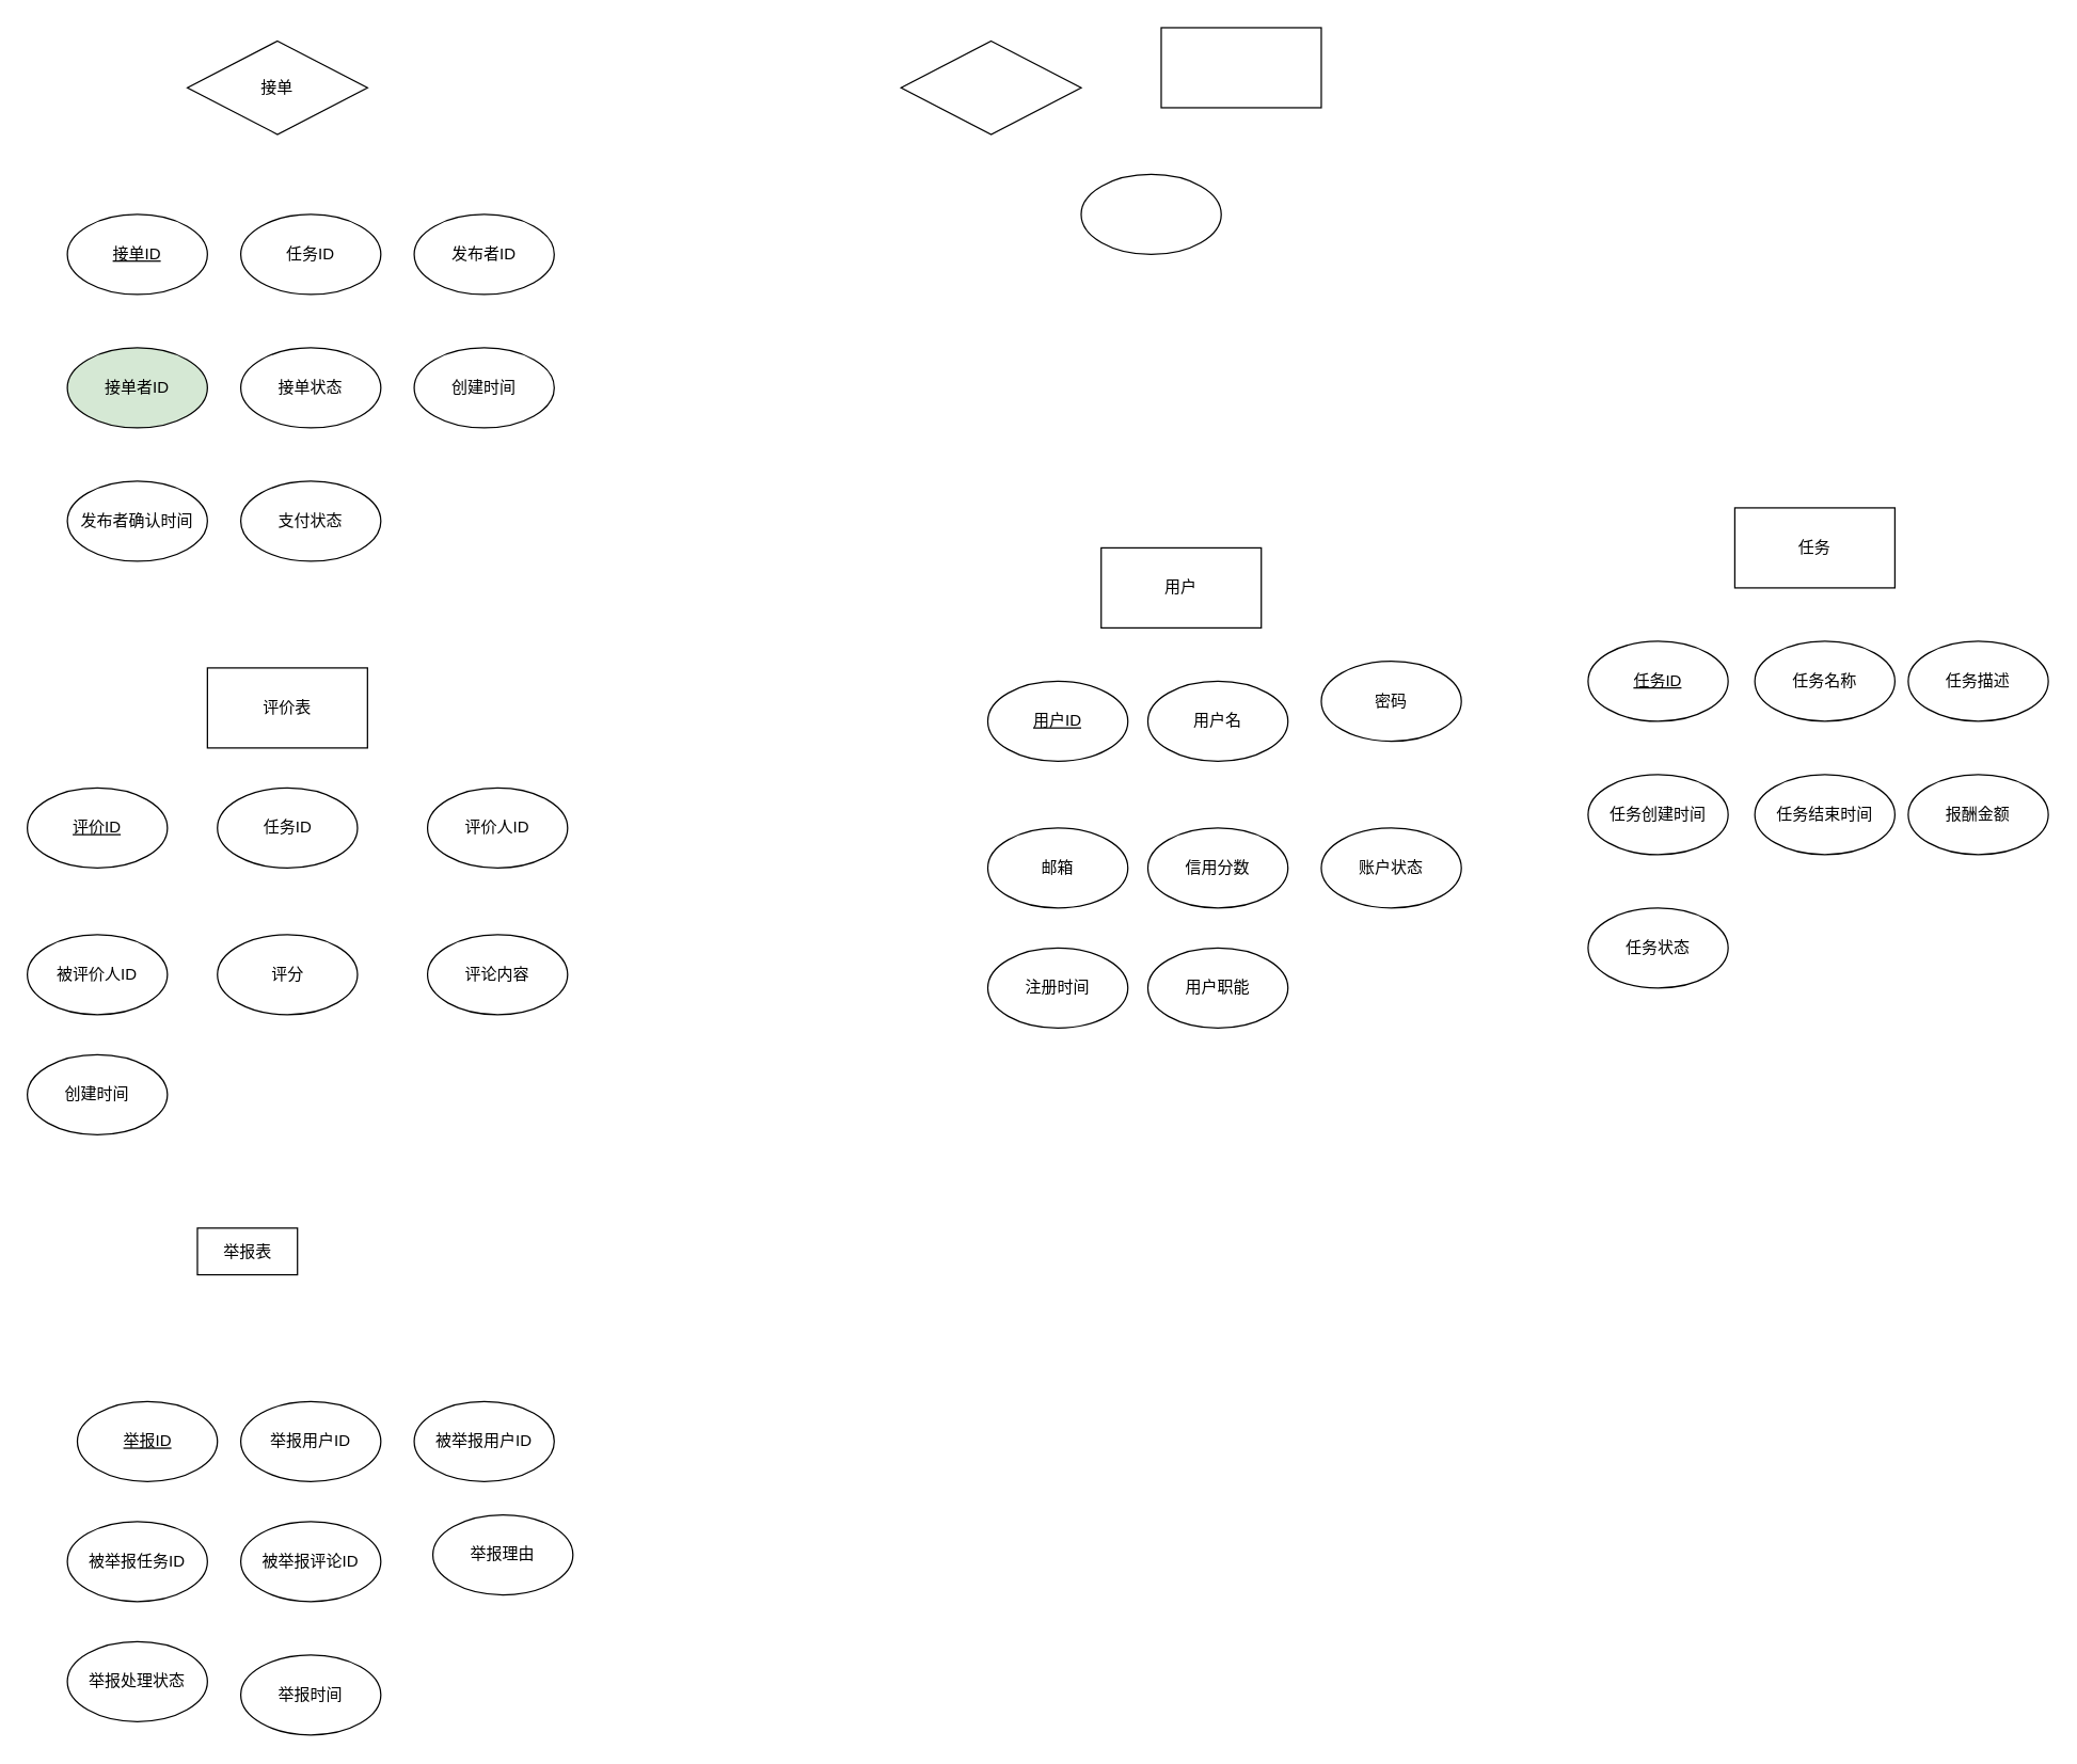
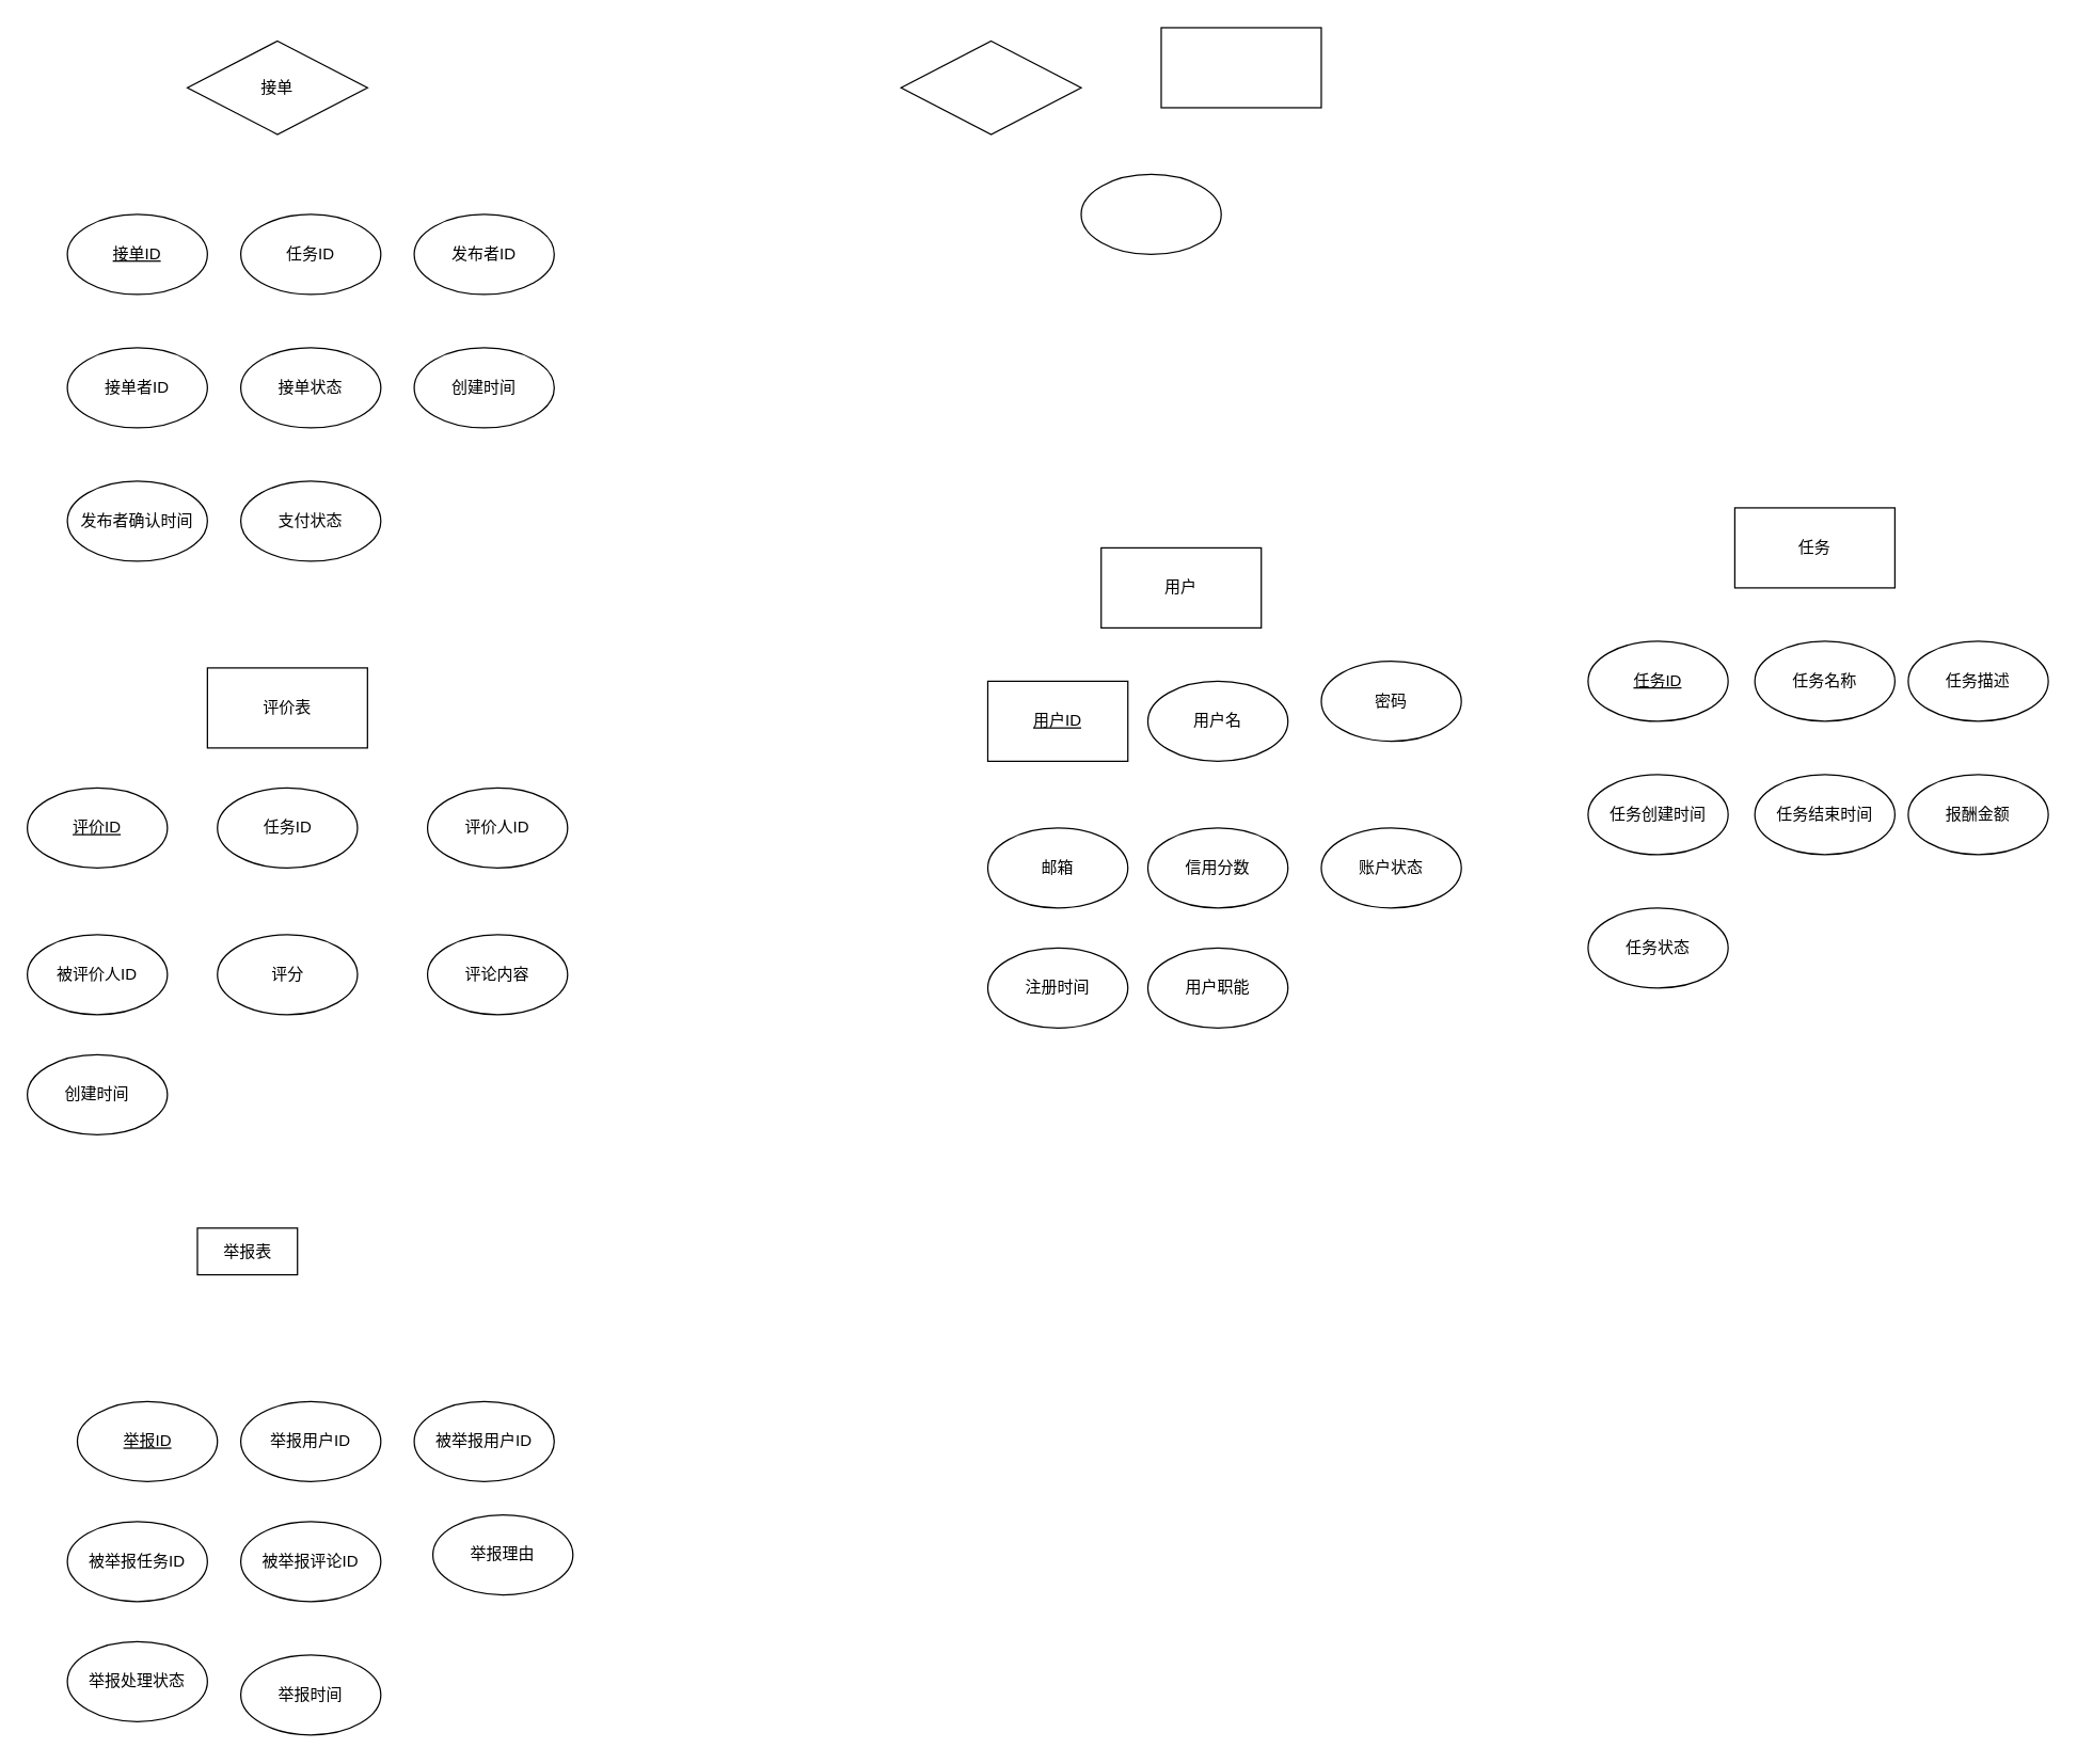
  <mxCell id="0" />
  <mxCell id="1" parent="0" />
  <mxCell id="2" value="" style="rounded=0;whiteSpace=wrap;html=1;" parent="1" vertex="1"><mxGeometry x="870" y="20" width="120" height="60" as="geometry" /></mxCell>
  <mxCell id="3" value="" style="ellipse;whiteSpace=wrap;html=1;" parent="1" vertex="1"><mxGeometry x="810" y="130" width="105" height="60" as="geometry" /></mxCell>
  <mxCell id="4" value="用户" style="rounded=0;whiteSpace=wrap;html=1;" parent="1" vertex="1"><mxGeometry x="825" y="410" width="120" height="60" as="geometry" /></mxCell>
- <mxCell id="5" value="&lt;u&gt;用户ID&lt;/u&gt;" style="ellipse;whiteSpace=wrap;html=1;" parent="1" vertex="1"><mxGeometry x="740" y="510" width="105" height="60" as="geometry" /></mxCell>
+ <mxCell id="5" value="&lt;u&gt;用户ID&lt;/u&gt;" style="whiteSpace=wrap;html=1;rounded=0;" parent="1" vertex="1"><mxGeometry x="740" y="510" width="105" height="60" as="geometry" /></mxCell>
  <mxCell id="6" value="用户名" style="ellipse;whiteSpace=wrap;html=1;" parent="1" vertex="1"><mxGeometry x="860" y="510" width="105" height="60" as="geometry" /></mxCell>
  <mxCell id="7" value="密码" style="ellipse;whiteSpace=wrap;html=1;" parent="1" vertex="1"><mxGeometry x="990" y="495" width="105" height="60" as="geometry" /></mxCell>
  <mxCell id="8" value="邮箱" style="ellipse;whiteSpace=wrap;html=1;" parent="1" vertex="1"><mxGeometry x="740" y="620" width="105" height="60" as="geometry" /></mxCell>
  <mxCell id="9" value="信用分数" style="ellipse;whiteSpace=wrap;html=1;" parent="1" vertex="1"><mxGeometry x="860" y="620" width="105" height="60" as="geometry" /></mxCell>
  <mxCell id="10" value="账户状态" style="ellipse;whiteSpace=wrap;html=1;" parent="1" vertex="1"><mxGeometry x="990" y="620" width="105" height="60" as="geometry" /></mxCell>
  <mxCell id="11" value="注册时间" style="ellipse;whiteSpace=wrap;html=1;" parent="1" vertex="1"><mxGeometry x="740" y="710" width="105" height="60" as="geometry" /></mxCell>
  <mxCell id="12" value="用户职能" style="ellipse;whiteSpace=wrap;html=1;" parent="1" vertex="1"><mxGeometry x="860" y="710" width="105" height="60" as="geometry" /></mxCell>
  <mxCell id="13" value="任务" style="rounded=0;whiteSpace=wrap;html=1;" parent="1" vertex="1"><mxGeometry x="1300" y="380" width="120" height="60" as="geometry" /></mxCell>
  <mxCell id="14" value="&lt;u&gt;任务ID&lt;/u&gt;" style="ellipse;whiteSpace=wrap;html=1;" parent="1" vertex="1"><mxGeometry x="1190" y="480" width="105" height="60" as="geometry" /></mxCell>
  <mxCell id="15" value="任务名称" style="ellipse;whiteSpace=wrap;html=1;" parent="1" vertex="1"><mxGeometry x="1315" y="480" width="105" height="60" as="geometry" /></mxCell>
  <mxCell id="16" value="任务描述" style="ellipse;whiteSpace=wrap;html=1;" parent="1" vertex="1"><mxGeometry x="1430" y="480" width="105" height="60" as="geometry" /></mxCell>
  <mxCell id="17" value="任务创建时间" style="ellipse;whiteSpace=wrap;html=1;" parent="1" vertex="1"><mxGeometry x="1190" y="580" width="105" height="60" as="geometry" /></mxCell>
  <mxCell id="18" value="任务结束时间" style="ellipse;whiteSpace=wrap;html=1;" parent="1" vertex="1"><mxGeometry x="1315" y="580" width="105" height="60" as="geometry" /></mxCell>
  <mxCell id="19" value="报酬金额" style="ellipse;whiteSpace=wrap;html=1;" parent="1" vertex="1"><mxGeometry x="1430" y="580" width="105" height="60" as="geometry" /></mxCell>
  <mxCell id="20" value="任务状态" style="ellipse;whiteSpace=wrap;html=1;" parent="1" vertex="1"><mxGeometry x="1190" y="680" width="105" height="60" as="geometry" /></mxCell>
  <mxCell id="21" value="接单" style="rhombus;whiteSpace=wrap;html=1;" parent="1" vertex="1"><mxGeometry x="140" y="30" width="135" height="70" as="geometry" /></mxCell>
  <mxCell id="22" value="" style="rhombus;whiteSpace=wrap;html=1;" parent="1" vertex="1"><mxGeometry x="675" y="30" width="135" height="70" as="geometry" /></mxCell>
  <mxCell id="23" value="任务ID" style="ellipse;whiteSpace=wrap;html=1;" parent="1" vertex="1"><mxGeometry x="180" y="160" width="105" height="60" as="geometry" /></mxCell>
  <mxCell id="24" value="发布者ID" style="ellipse;whiteSpace=wrap;html=1;" parent="1" vertex="1"><mxGeometry x="310" y="160" width="105" height="60" as="geometry" /></mxCell>
  <mxCell id="25" value="&lt;u&gt;接单ID&lt;/u&gt;" style="ellipse;whiteSpace=wrap;html=1;" parent="1" vertex="1"><mxGeometry x="50" y="160" width="105" height="60" as="geometry" /></mxCell>
- <mxCell id="26" value="接单者ID" style="ellipse;whiteSpace=wrap;html=1;fillColor=#d5e8d4;" parent="1" vertex="1"><mxGeometry x="50" y="260" width="105" height="60" as="geometry" /></mxCell>
+ <mxCell id="26" value="接单者ID" style="ellipse;whiteSpace=wrap;html=1;" parent="1" vertex="1"><mxGeometry x="50" y="260" width="105" height="60" as="geometry" /></mxCell>
  <mxCell id="27" value="接单状态" style="ellipse;whiteSpace=wrap;html=1;" parent="1" vertex="1"><mxGeometry x="180" y="260" width="105" height="60" as="geometry" /></mxCell>
  <mxCell id="28" value="创建时间" style="ellipse;whiteSpace=wrap;html=1;" parent="1" vertex="1"><mxGeometry x="310" y="260" width="105" height="60" as="geometry" /></mxCell>
  <mxCell id="29" value="发布者确认时间" style="ellipse;whiteSpace=wrap;html=1;" parent="1" vertex="1"><mxGeometry x="50" y="360" width="105" height="60" as="geometry" /></mxCell>
  <mxCell id="30" value="支付状态" style="ellipse;whiteSpace=wrap;html=1;" parent="1" vertex="1"><mxGeometry x="180" y="360" width="105" height="60" as="geometry" /></mxCell>
  <mxCell id="31" value="评价表" style="rounded=0;whiteSpace=wrap;html=1;" parent="1" vertex="1"><mxGeometry x="155" y="500" width="120" height="60" as="geometry" /></mxCell>
  <mxCell id="32" value="&lt;u&gt;评价ID&lt;/u&gt;" style="ellipse;whiteSpace=wrap;html=1;" parent="1" vertex="1"><mxGeometry x="20" y="590" width="105" height="60" as="geometry" /></mxCell>
  <mxCell id="33" value="任务ID" style="ellipse;whiteSpace=wrap;html=1;" parent="1" vertex="1"><mxGeometry x="162.5" y="590" width="105" height="60" as="geometry" /></mxCell>
  <mxCell id="34" value="评价人ID" style="ellipse;whiteSpace=wrap;html=1;" parent="1" vertex="1"><mxGeometry x="320" y="590" width="105" height="60" as="geometry" /></mxCell>
  <mxCell id="35" value="被评价人ID" style="ellipse;whiteSpace=wrap;html=1;" parent="1" vertex="1"><mxGeometry x="20" y="700" width="105" height="60" as="geometry" /></mxCell>
  <mxCell id="36" value="评分" style="ellipse;whiteSpace=wrap;html=1;" parent="1" vertex="1"><mxGeometry x="162.5" y="700" width="105" height="60" as="geometry" /></mxCell>
  <mxCell id="37" style="edgeStyle=orthogonalEdgeStyle;rounded=0;orthogonalLoop=1;jettySize=auto;html=1;exitX=0.5;exitY=1;exitDx=0;exitDy=0;" parent="1" source="36" target="36" edge="1"><mxGeometry relative="1" as="geometry" /></mxCell>
  <mxCell id="38" value="评论内容" style="ellipse;whiteSpace=wrap;html=1;" parent="1" vertex="1"><mxGeometry x="320" y="700" width="105" height="60" as="geometry" /></mxCell>
  <mxCell id="39" value="创建时间" style="ellipse;whiteSpace=wrap;html=1;" parent="1" vertex="1"><mxGeometry x="20" y="790" width="105" height="60" as="geometry" /></mxCell>
  <mxCell id="40" value="举报表" style="rounded=0;whiteSpace=wrap;html=1;" parent="1" vertex="1"><mxGeometry x="147.5" y="920" width="75" height="35" as="geometry" /></mxCell>
  <mxCell id="41" value="&lt;u&gt;举报ID&lt;/u&gt;" style="ellipse;whiteSpace=wrap;html=1;" parent="1" vertex="1"><mxGeometry x="57.5" y="1050" width="105" height="60" as="geometry" /></mxCell>
  <mxCell id="42" value="举报用户ID" style="ellipse;whiteSpace=wrap;html=1;" parent="1" vertex="1"><mxGeometry x="180" y="1050" width="105" height="60" as="geometry" /></mxCell>
  <mxCell id="43" value="被举报任务ID" style="ellipse;whiteSpace=wrap;html=1;" parent="1" vertex="1"><mxGeometry x="50" y="1140" width="105" height="60" as="geometry" /></mxCell>
  <mxCell id="44" value="举报理由" style="ellipse;whiteSpace=wrap;html=1;" parent="1" vertex="1"><mxGeometry x="324" y="1135" width="105" height="60" as="geometry" /></mxCell>
  <mxCell id="45" value="被举报评论ID" style="ellipse;whiteSpace=wrap;html=1;" parent="1" vertex="1"><mxGeometry x="180" y="1140" width="105" height="60" as="geometry" /></mxCell>
  <mxCell id="46" value="被举报用户ID" style="ellipse;whiteSpace=wrap;html=1;" parent="1" vertex="1"><mxGeometry x="310" y="1050" width="105" height="60" as="geometry" /></mxCell>
  <mxCell id="47" value="举报处理状态" style="ellipse;whiteSpace=wrap;html=1;" parent="1" vertex="1"><mxGeometry x="50" y="1230" width="105" height="60" as="geometry" /></mxCell>
  <mxCell id="48" value="举报时间" style="ellipse;whiteSpace=wrap;html=1;" parent="1" vertex="1"><mxGeometry x="180" y="1240" width="105" height="60" as="geometry" /></mxCell>
